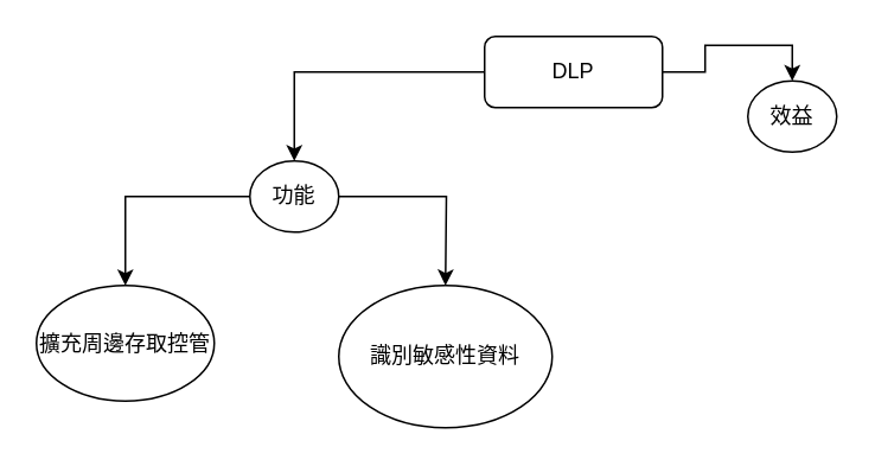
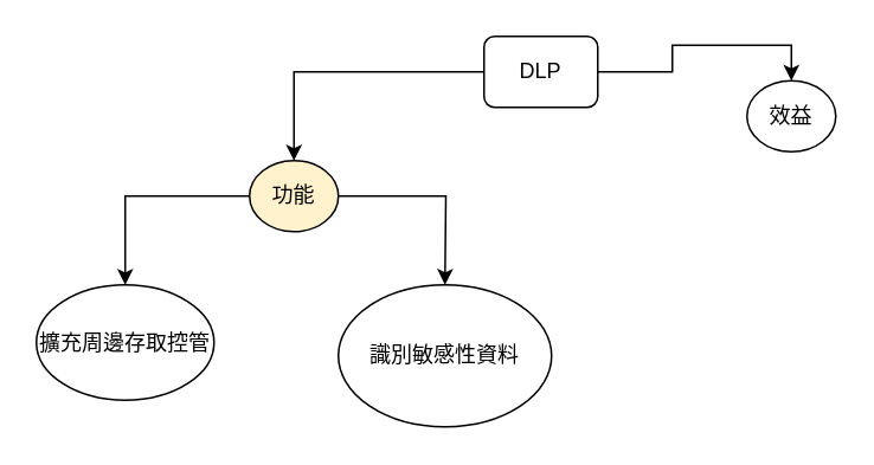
  <mxCell id="0" />
  <mxCell id="1" parent="0" />
  <mxCell id="2" style="edgeStyle=orthogonalEdgeStyle;rounded=0;orthogonalLoop=1;jettySize=auto;html=1;exitX=0;exitY=0.5;exitDx=0;exitDy=0;entryX=0.5;entryY=0;entryDx=0;entryDy=0;" edge="1" parent="1" source="4" target="7"><mxGeometry relative="1" as="geometry" /></mxCell>
  <mxCell id="3" style="edgeStyle=orthogonalEdgeStyle;rounded=0;orthogonalLoop=1;jettySize=auto;html=1;exitX=1;exitY=0.5;exitDx=0;exitDy=0;entryX=0.5;entryY=0;entryDx=0;entryDy=0;" edge="1" parent="1" source="4" target="8"><mxGeometry relative="1" as="geometry" /></mxCell>
- <mxCell id="4" value="DLP" style="rounded=1;whiteSpace=wrap;html=1;" vertex="1" parent="1"><mxGeometry x="272" y="20" width="100" height="40" as="geometry" /></mxCell>
+ <mxCell id="4" value="DLP" style="rounded=1;whiteSpace=wrap;html=1;" vertex="1" parent="1"><mxGeometry x="272" y="20" width="64" height="40" as="geometry" /></mxCell>
  <mxCell id="5" style="edgeStyle=orthogonalEdgeStyle;rounded=0;orthogonalLoop=1;jettySize=auto;html=1;" edge="1" parent="1" source="7"><mxGeometry relative="1" as="geometry"><mxPoint x="250" y="160" as="targetPoint" /></mxGeometry></mxCell>
  <mxCell id="6" style="edgeStyle=orthogonalEdgeStyle;rounded=0;orthogonalLoop=1;jettySize=auto;html=1;exitX=0;exitY=0.5;exitDx=0;exitDy=0;entryX=0.5;entryY=0;entryDx=0;entryDy=0;" edge="1" parent="1" source="7" target="9"><mxGeometry relative="1" as="geometry" /></mxCell>
- <mxCell id="7" value="功能" style="ellipse;whiteSpace=wrap;html=1;" vertex="1" parent="1"><mxGeometry x="140" y="90" width="50" height="40" as="geometry" /></mxCell>
+ <mxCell id="7" value="功能" style="ellipse;whiteSpace=wrap;html=1;fillColor=#fff2cc;" vertex="1" parent="1"><mxGeometry x="140" y="90" width="50" height="40" as="geometry" /></mxCell>
  <mxCell id="8" value="效益" style="ellipse;whiteSpace=wrap;html=1;" vertex="1" parent="1"><mxGeometry x="420" y="45" width="50" height="40" as="geometry" /></mxCell>
  <mxCell id="9" value="擴充周邊存取控管" style="ellipse;whiteSpace=wrap;html=1;" vertex="1" parent="1"><mxGeometry x="20" y="160" width="100" height="65" as="geometry" /></mxCell>
  <mxCell id="10" value="識別敏感性資料" style="ellipse;whiteSpace=wrap;html=1;" vertex="1" parent="1"><mxGeometry x="190" y="160" width="120" height="80" as="geometry" /></mxCell>
